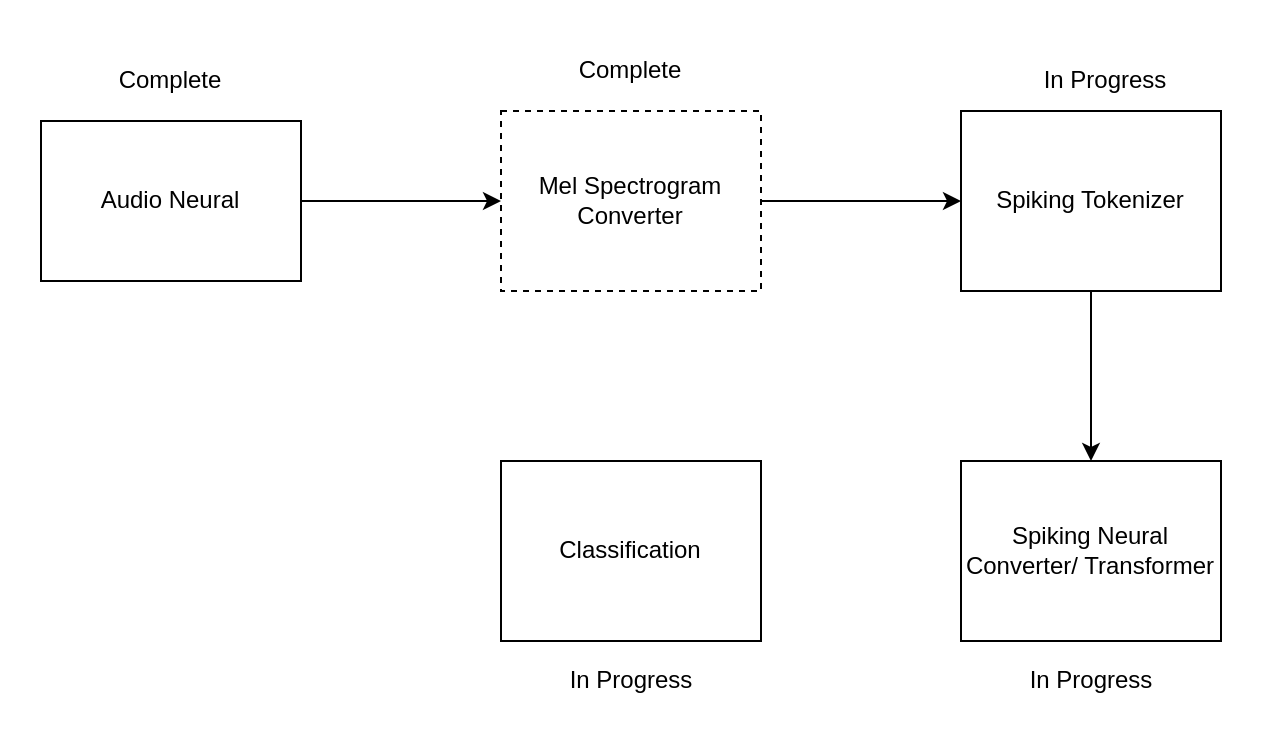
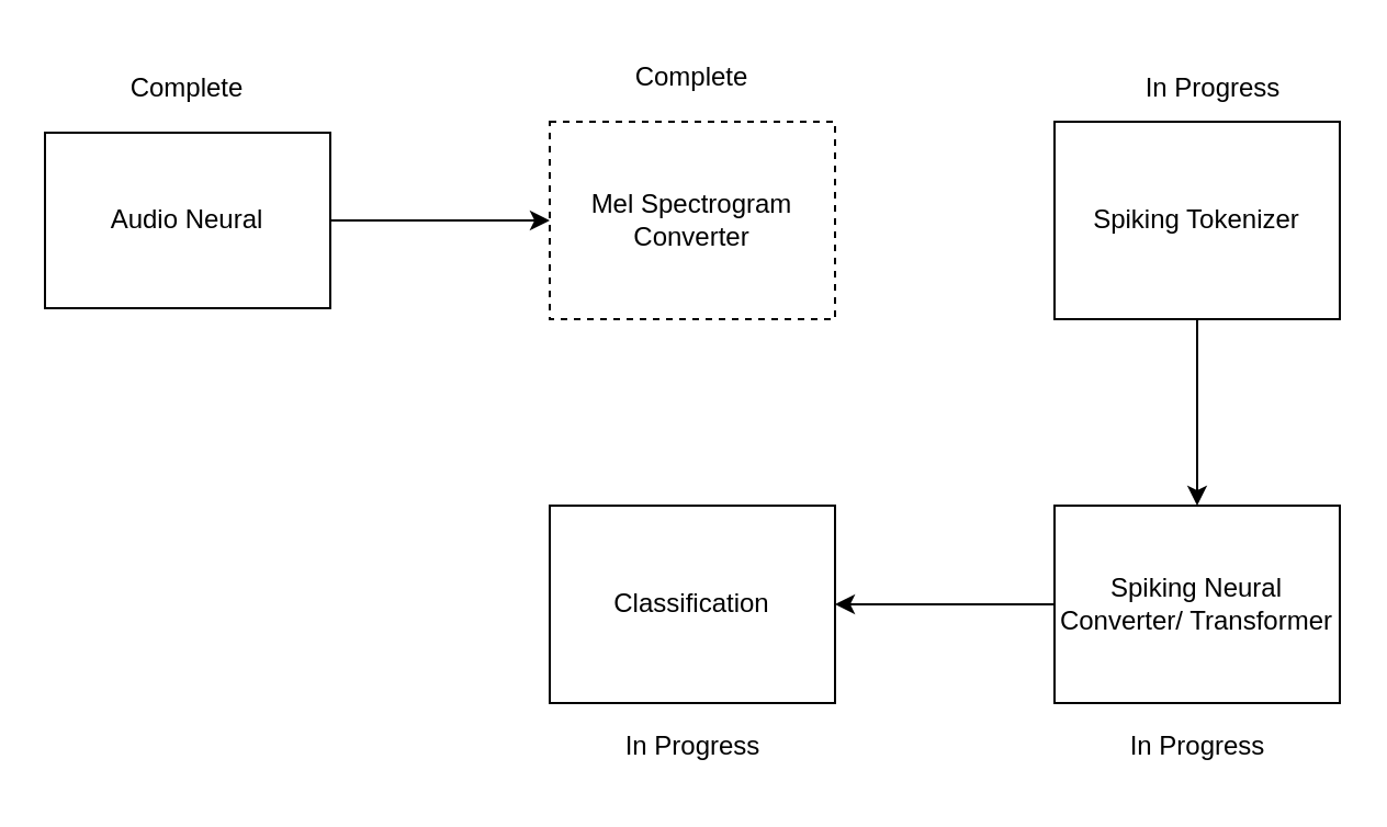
  <mxCell id="0" />
  <mxCell id="1" parent="0" />
  <mxCell id="2" style="edgeStyle=orthogonalEdgeStyle;rounded=0;orthogonalLoop=1;jettySize=auto;html=1;entryX=0;entryY=0.5;entryDx=0;entryDy=0;" edge="1" parent="1" source="3" target="5"><mxGeometry relative="1" as="geometry" /></mxCell>
  <mxCell id="3" value="Audio Neural" style="rounded=0;whiteSpace=wrap;html=1;" vertex="1" parent="1"><mxGeometry x="20" y="60" width="130" height="80" as="geometry" /></mxCell>
- <mxCell id="4" style="edgeStyle=orthogonalEdgeStyle;rounded=0;orthogonalLoop=1;jettySize=auto;html=1;entryX=0;entryY=0.5;entryDx=0;entryDy=0;" edge="1" parent="1" source="5" target="7"><mxGeometry relative="1" as="geometry" /></mxCell>
  <mxCell id="5" value="Mel Spectrogram Converter" style="rounded=0;whiteSpace=wrap;html=1;dashed=1;" vertex="1" parent="1"><mxGeometry x="250" y="55" width="130" height="90" as="geometry" /></mxCell>
  <mxCell id="6" style="edgeStyle=orthogonalEdgeStyle;rounded=0;orthogonalLoop=1;jettySize=auto;html=1;entryX=0.5;entryY=0;entryDx=0;entryDy=0;" edge="1" parent="1" source="7" target="9"><mxGeometry relative="1" as="geometry" /></mxCell>
  <mxCell id="7" value="Spiking Tokenizer" style="rounded=0;whiteSpace=wrap;html=1;" vertex="1" parent="1"><mxGeometry x="480" y="55" width="130" height="90" as="geometry" /></mxCell>
+ <mxCell id="8" style="edgeStyle=orthogonalEdgeStyle;rounded=0;orthogonalLoop=1;jettySize=auto;html=1;" edge="1" parent="1" source="9" target="10"><mxGeometry relative="1" as="geometry" /></mxCell>
  <mxCell id="9" value="Spiking Neural Converter/ Transformer" style="rounded=0;whiteSpace=wrap;html=1;" vertex="1" parent="1"><mxGeometry x="480" y="230" width="130" height="90" as="geometry" /></mxCell>
  <mxCell id="10" value="Classification" style="rounded=0;whiteSpace=wrap;html=1;" vertex="1" parent="1"><mxGeometry x="250" y="230" width="130" height="90" as="geometry" /></mxCell>
  <mxCell id="11" value="Complete&lt;span style=&quot;color: rgba(0, 0, 0, 0); font-family: monospace; font-size: 0px; text-align: start; text-wrap-mode: nowrap;&quot;&gt;%3CmxGraphModel%3E%3Croot%3E%3CmxCell%20id%3D%220%22%2F%3E%3CmxCell%20id%3D%221%22%20parent%3D%220%22%2F%3E%3CmxCell%20id%3D%222%22%20value%3D%22Spiking%20Neural%20Network%2F%20Transformer%22%20style%3D%22rounded%3D0%3BwhiteSpace%3Dwrap%3Bhtml%3D1%3B%22%20vertex%3D%221%22%20parent%3D%221%22%3E%3CmxGeometry%20x%3D%22570%22%20y%3D%22440%22%20width%3D%22130%22%20height%3D%2290%22%20as%3D%22geometry%22%2F%3E%3C%2FmxCell%3E%3C%2Froot%3E%3C%2FmxGraphModel%3E&lt;/span&gt;" style="text;html=1;align=center;verticalAlign=middle;whiteSpace=wrap;rounded=0;" vertex="1" parent="1"><mxGeometry x="55" y="25" width="60" height="30" as="geometry" /></mxCell>
  <mxCell id="12" value="Complete&lt;span style=&quot;color: rgba(0, 0, 0, 0); font-family: monospace; font-size: 0px; text-align: start; text-wrap-mode: nowrap;&quot;&gt;%3CmxGraphModel%3E%3Croot%3E%3CmxCell%20id%3D%220%22%2F%3E%3CmxCell%20id%3D%221%22%20parent%3D%220%22%2F%3E%3CmxCell%20id%3D%222%22%20value%3D%22Spiking%20Neural%20Network%2F%20Transformer%22%20style%3D%22rounded%3D0%3BwhiteSpace%3Dwrap%3Bhtml%3D1%3B%22%20vertex%3D%221%22%20parent%3D%221%22%3E%3CmxGeometry%20x%3D%22570%22%20y%3D%22440%22%20width%3D%22130%22%20height%3D%2290%22%20as%3D%22geometry%22%2F%3E%3C%2FmxCell%3E%3C%2Froot%3E%3C%2FmxGraphModel%3E&lt;/span&gt;" style="text;html=1;align=center;verticalAlign=middle;whiteSpace=wrap;rounded=0;" vertex="1" parent="1"><mxGeometry x="285" y="20" width="60" height="30" as="geometry" /></mxCell>
  <mxCell id="13" value="In Progress" style="text;html=1;align=center;verticalAlign=middle;whiteSpace=wrap;rounded=0;" vertex="1" parent="1"><mxGeometry x="515" y="25" width="75" height="30" as="geometry" /></mxCell>
  <mxCell id="14" value="In Progress" style="text;html=1;align=center;verticalAlign=middle;whiteSpace=wrap;rounded=0;" vertex="1" parent="1"><mxGeometry x="507.5" y="325" width="75" height="30" as="geometry" /></mxCell>
  <mxCell id="15" value="In Progress" style="text;html=1;align=center;verticalAlign=middle;whiteSpace=wrap;rounded=0;" vertex="1" parent="1"><mxGeometry x="277.5" y="325" width="75" height="30" as="geometry" /></mxCell>
